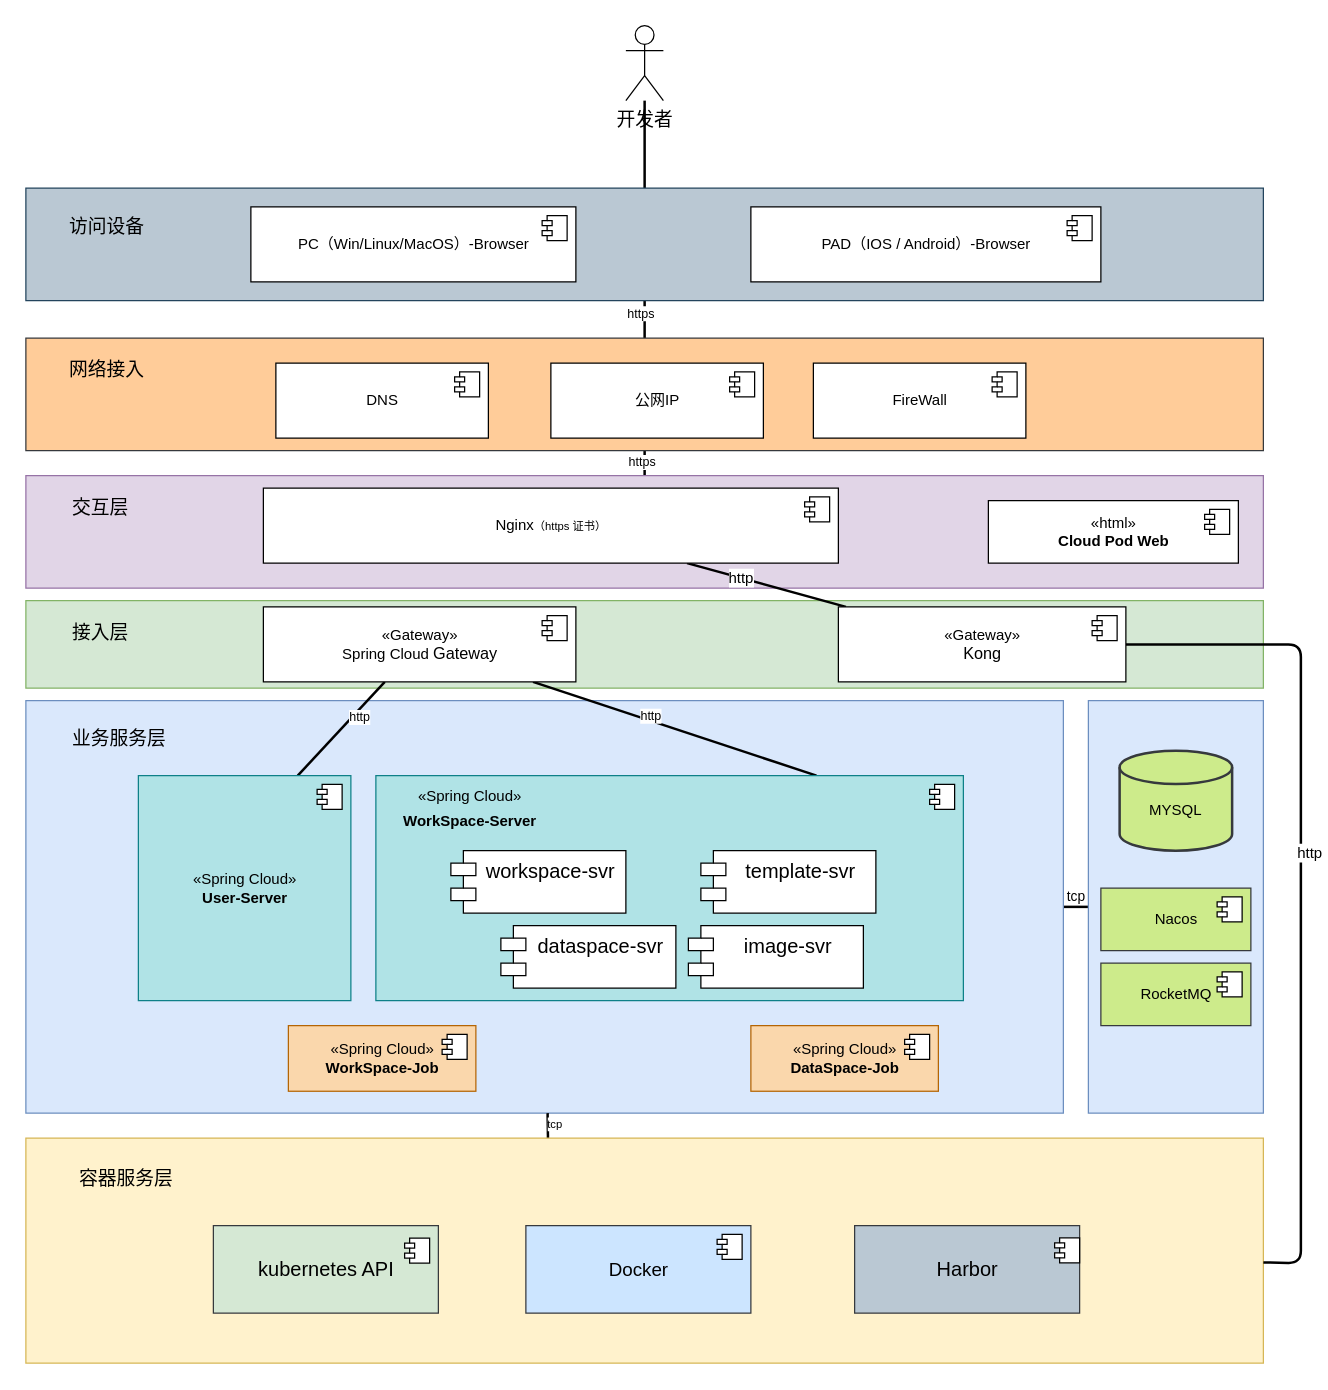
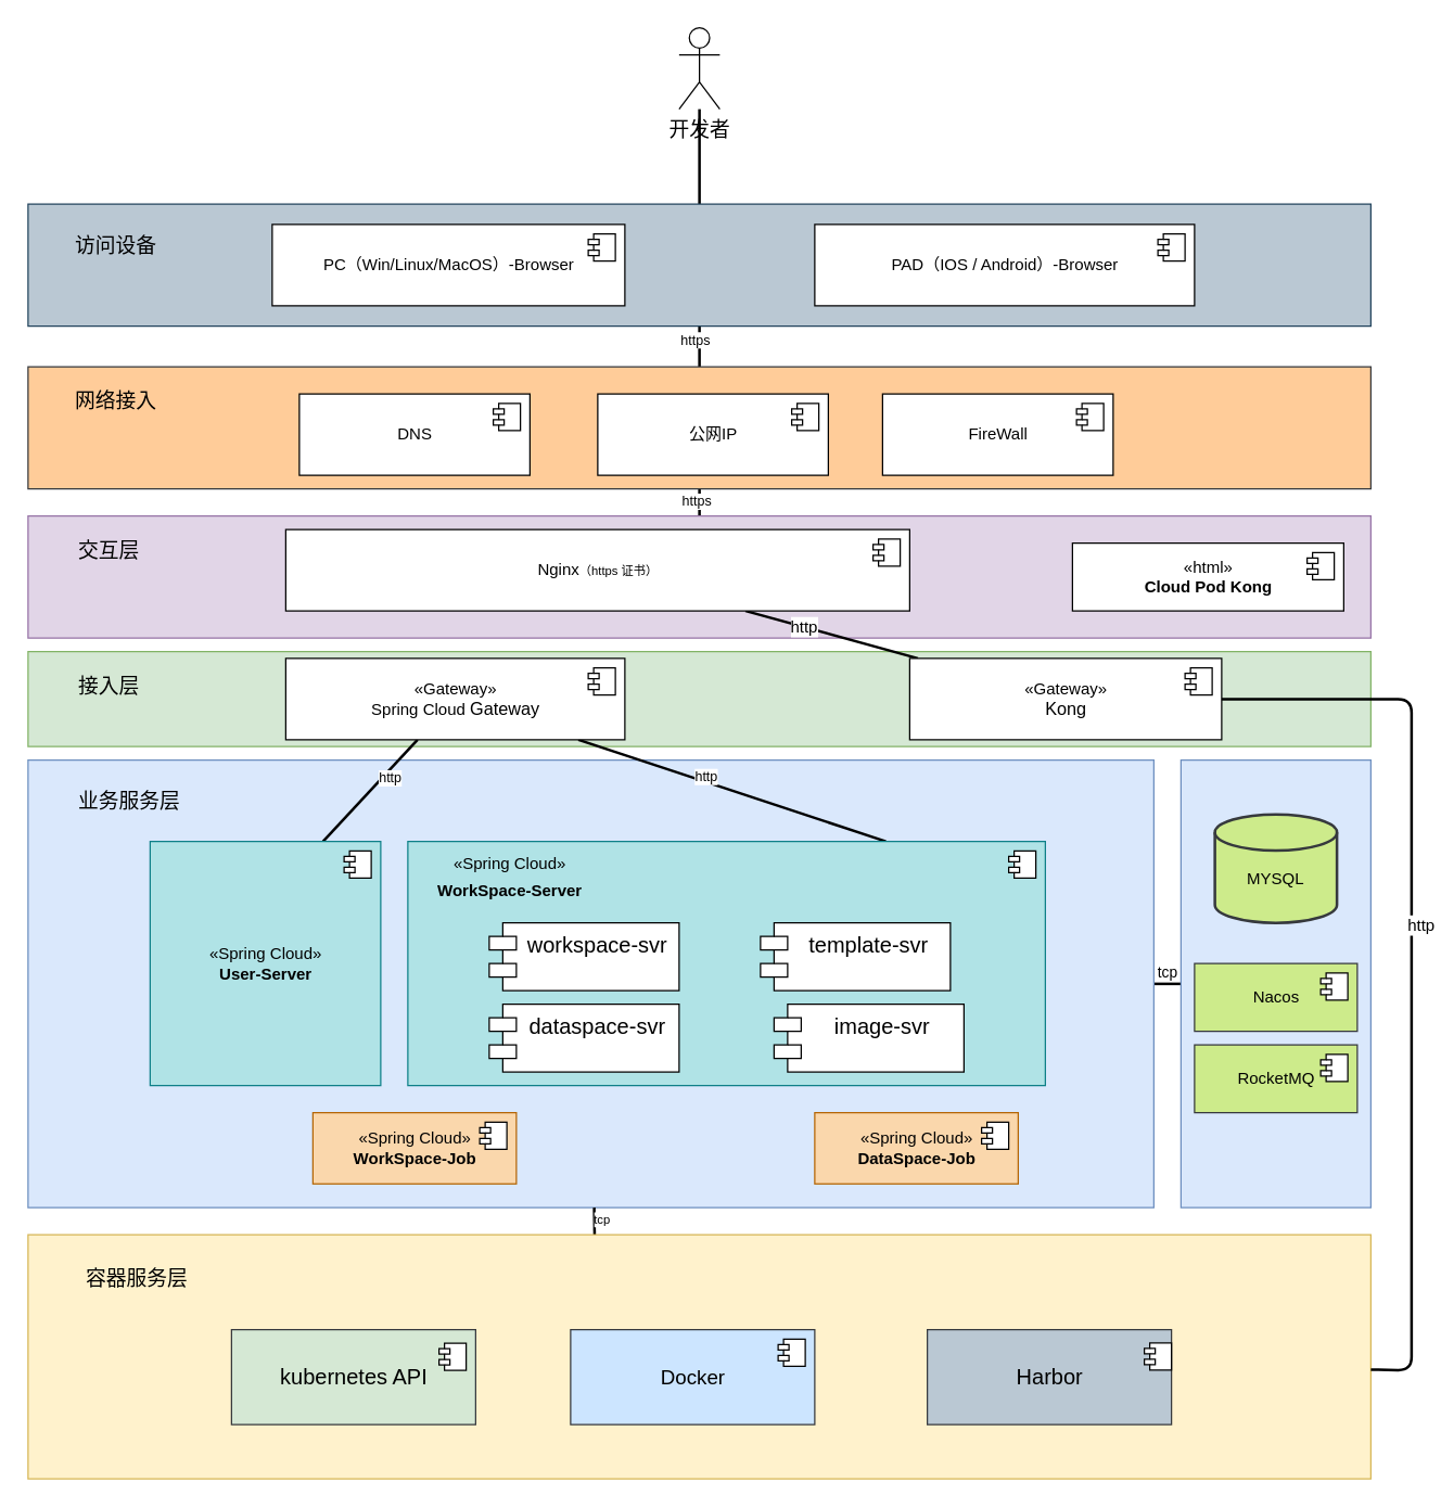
  <mxCell id="0" />
  <mxCell id="1" parent="0" />
  <mxCell id="2" style="edgeStyle=none;html=1;strokeWidth=2;fontSize=16;endArrow=none;endFill=0;" parent="1" source="4" target="5" edge="1"><mxGeometry relative="1" as="geometry" /></mxCell>
  <mxCell id="3" value="tcp" style="edgeLabel;html=1;align=center;verticalAlign=middle;resizable=0;points=[];" parent="2" vertex="1" connectable="0"><mxGeometry x="0.12" y="-4" relative="1" as="geometry"><mxPoint y="-5" as="offset" /></mxGeometry></mxCell>
  <mxCell id="4" value="" style="rounded=0;whiteSpace=wrap;html=1;fillColor=#dae8fc;strokeColor=#6c8ebf;fontSize=15;" parent="1" vertex="1"><mxGeometry x="870" y="560" width="140" height="330" as="geometry" /></mxCell>
  <mxCell id="5" value="" style="rounded=0;whiteSpace=wrap;html=1;fillColor=#dae8fc;strokeColor=#6c8ebf;fontSize=15;" parent="1" vertex="1"><mxGeometry x="20" y="560" width="830" height="330" as="geometry" /></mxCell>
  <mxCell id="6" value="业务服务层" style="text;html=1;strokeColor=none;fillColor=none;align=center;verticalAlign=middle;whiteSpace=wrap;rounded=0;fontSize=15;" parent="1" vertex="1"><mxGeometry x="45" y="580" width="100" height="20" as="geometry" /></mxCell>
  <mxCell id="7" style="edgeStyle=none;html=1;strokeWidth=2;fontSize=15;endArrow=none;endFill=0;endSize=6;" parent="1" source="8" target="64" edge="1"><mxGeometry relative="1" as="geometry"><mxPoint x="515" y="70" as="targetPoint" /></mxGeometry></mxCell>
  <mxCell id="8" value="开发者" style="shape=umlActor;verticalLabelPosition=bottom;verticalAlign=top;html=1;fontSize=15;" parent="1" vertex="1"><mxGeometry x="500" y="20" width="30" height="60" as="geometry" /></mxCell>
  <mxCell id="9" style="edgeStyle=none;html=1;strokeWidth=2;fontSize=10;endArrow=none;endFill=0;" parent="1" source="11" target="56" edge="1"><mxGeometry relative="1" as="geometry" /></mxCell>
  <mxCell id="10" value="https" style="edgeLabel;html=1;align=center;verticalAlign=middle;resizable=0;points=[];fontSize=10;" parent="9" vertex="1" connectable="0"><mxGeometry x="0.159" y="3" relative="1" as="geometry"><mxPoint as="offset" /></mxGeometry></mxCell>
  <mxCell id="11" value="" style="rounded=0;whiteSpace=wrap;html=1;fontSize=13;fillColor=#e1d5e7;strokeColor=#9673a6;" parent="1" vertex="1"><mxGeometry x="20" y="380" width="990" height="90" as="geometry" /></mxCell>
  <mxCell id="12" value="交互层" style="text;html=1;strokeColor=none;fillColor=none;align=center;verticalAlign=middle;whiteSpace=wrap;rounded=0;fontSize=15;" parent="1" vertex="1"><mxGeometry x="50" y="390" width="60" height="30" as="geometry" /></mxCell>
  <mxCell id="13" style="edgeStyle=none;html=1;endArrow=none;endFill=0;fontSize=15;strokeWidth=2;entryX=0.422;entryY=0.041;entryDx=0;entryDy=0;entryPerimeter=0;" parent="1" source="5" target="35" edge="1"><mxGeometry relative="1" as="geometry"><mxPoint x="435" y="910" as="sourcePoint" /></mxGeometry></mxCell>
  <mxCell id="14" value="tcp" style="edgeLabel;html=1;align=center;verticalAlign=middle;resizable=0;points=[];fontSize=9;" parent="13" vertex="1" connectable="0"><mxGeometry x="-0.343" y="5" relative="1" as="geometry"><mxPoint as="offset" /></mxGeometry></mxCell>
  <mxCell id="15" value="" style="rounded=0;whiteSpace=wrap;html=1;fontSize=13;fillColor=#d5e8d4;strokeColor=#82b366;" parent="1" vertex="1"><mxGeometry x="20" y="480" width="990" height="70" as="geometry" /></mxCell>
  <mxCell id="16" value="接入层" style="text;html=1;strokeColor=none;fillColor=none;align=center;verticalAlign=middle;whiteSpace=wrap;rounded=0;fontSize=15;" parent="1" vertex="1"><mxGeometry x="40" y="490" width="80" height="30" as="geometry" /></mxCell>
  <mxCell id="17" style="edgeStyle=none;html=1;entryX=0.75;entryY=0;entryDx=0;entryDy=0;strokeWidth=2;fontSize=15;endArrow=none;endFill=0;" parent="1" source="21" target="23" edge="1"><mxGeometry relative="1" as="geometry" /></mxCell>
  <mxCell id="18" value="http" style="edgeLabel;html=1;align=center;verticalAlign=middle;resizable=0;points=[];fontSize=10;" parent="17" vertex="1" connectable="0"><mxGeometry x="-0.311" y="3" relative="1" as="geometry"><mxPoint x="1" as="offset" /></mxGeometry></mxCell>
  <mxCell id="19" style="edgeStyle=none;html=1;entryX=0.75;entryY=0;entryDx=0;entryDy=0;strokeWidth=2;fontSize=15;endArrow=none;endFill=0;" parent="1" source="21" target="43" edge="1"><mxGeometry relative="1" as="geometry" /></mxCell>
  <mxCell id="20" value="http" style="edgeLabel;html=1;align=center;verticalAlign=middle;resizable=0;points=[];fontSize=10;" parent="19" vertex="1" connectable="0"><mxGeometry x="-0.19" y="4" relative="1" as="geometry"><mxPoint as="offset" /></mxGeometry></mxCell>
  <mxCell id="21" value="«Gateway»&lt;br&gt;Spring Cloud&amp;nbsp;&lt;span style=&quot;font-size: 13px;&quot;&gt;Gateway&lt;/span&gt;" style="html=1;dropTarget=0;" parent="1" vertex="1"><mxGeometry x="210" y="485" width="250" height="60" as="geometry" /></mxCell>
  <mxCell id="22" value="" style="shape=module;jettyWidth=8;jettyHeight=4;" parent="21" vertex="1"><mxGeometry x="1" width="20" height="20" relative="1" as="geometry"><mxPoint x="-27" y="7" as="offset" /></mxGeometry></mxCell>
  <mxCell id="23" value="«Spring Cloud»&lt;br&gt;&lt;b&gt;User-Server&lt;/b&gt;" style="html=1;dropTarget=0;fillColor=#b0e3e6;strokeColor=#0e8088;" parent="1" vertex="1"><mxGeometry x="110" y="620" width="170" height="180" as="geometry" /></mxCell>
  <mxCell id="24" value="" style="shape=module;jettyWidth=8;jettyHeight=4;" parent="23" vertex="1"><mxGeometry x="1" width="20" height="20" relative="1" as="geometry"><mxPoint x="-27" y="7" as="offset" /></mxGeometry></mxCell>
  <mxCell id="25" value="&lt;br&gt;MYSQL" style="strokeWidth=2;html=1;shape=mxgraph.flowchart.database;whiteSpace=wrap;fillColor=#cdeb8b;strokeColor=#36393d;" parent="1" vertex="1"><mxGeometry x="895" y="600" width="90" height="80" as="geometry" /></mxCell>
  <mxCell id="26" value="«Spring Cloud»&lt;br&gt;&lt;b&gt;WorkSpace-Job&lt;/b&gt;" style="html=1;dropTarget=0;fillColor=#fad7ac;strokeColor=#b46504;" parent="1" vertex="1"><mxGeometry x="230" y="820" width="150" height="52.5" as="geometry" /></mxCell>
  <mxCell id="27" value="" style="shape=module;jettyWidth=8;jettyHeight=4;" parent="26" vertex="1"><mxGeometry x="1" width="20" height="20" relative="1" as="geometry"><mxPoint x="-27" y="7" as="offset" /></mxGeometry></mxCell>
  <mxCell id="28" value="«Spring Cloud»&lt;br&gt;&lt;b&gt;DataSpace-Job&lt;/b&gt;" style="html=1;dropTarget=0;fillColor=#fad7ac;strokeColor=#b46504;" parent="1" vertex="1"><mxGeometry x="600" y="820" width="150" height="52.5" as="geometry" /></mxCell>
  <mxCell id="29" value="" style="shape=module;jettyWidth=8;jettyHeight=4;" parent="28" vertex="1"><mxGeometry x="1" width="20" height="20" relative="1" as="geometry"><mxPoint x="-27" y="7" as="offset" /></mxGeometry></mxCell>
  <mxCell id="30" value="Nacos" style="html=1;dropTarget=0;fillColor=#cdeb8b;strokeColor=#36393d;" parent="1" vertex="1"><mxGeometry x="880" y="710" width="120" height="50" as="geometry" /></mxCell>
  <mxCell id="31" value="" style="shape=module;jettyWidth=8;jettyHeight=4;" parent="30" vertex="1"><mxGeometry x="1" width="20" height="20" relative="1" as="geometry"><mxPoint x="-27" y="7" as="offset" /></mxGeometry></mxCell>
  <mxCell id="32" value="RocketMQ" style="html=1;dropTarget=0;fillColor=#cdeb8b;strokeColor=#36393d;" parent="1" vertex="1"><mxGeometry x="880" y="770" width="120" height="50" as="geometry" /></mxCell>
  <mxCell id="33" value="" style="shape=module;jettyWidth=8;jettyHeight=4;" parent="32" vertex="1"><mxGeometry x="1" width="20" height="20" relative="1" as="geometry"><mxPoint x="-27" y="7" as="offset" /></mxGeometry></mxCell>
  <mxCell id="34" value="" style="group;fontSize=13;" parent="1" vertex="1" connectable="0"><mxGeometry x="20" y="910" width="990" height="180" as="geometry" /></mxCell>
  <mxCell id="35" value="" style="rounded=0;whiteSpace=wrap;html=1;container=0;fillColor=#fff2cc;strokeColor=#d6b656;fontSize=15;" parent="34" vertex="1"><mxGeometry width="990" height="180" as="geometry" /></mxCell>
  <mxCell id="36" value="容器服务层" style="text;html=1;align=center;verticalAlign=middle;resizable=0;points=[];autosize=1;strokeColor=none;fillColor=none;fontSize=15;container=0;" parent="34" vertex="1"><mxGeometry x="30" y="17.027" width="100" height="30" as="geometry" /></mxCell>
  <mxCell id="37" value="kubernetes API" style="html=1;dropTarget=0;fillColor=#d5e8d4;strokeColor=#36393d;fontSize=16;container=0;" parent="34" vertex="1"><mxGeometry x="150" y="70" width="180" height="70" as="geometry" /></mxCell>
  <mxCell id="38" value="Harbor" style="html=1;dropTarget=0;fillColor=#bac8d3;strokeColor=#36393d;fontSize=16;container=0;" parent="34" vertex="1"><mxGeometry x="663" y="70" width="180" height="70" as="geometry" /></mxCell>
  <mxCell id="39" value="" style="shape=module;jettyWidth=8;jettyHeight=4;container=0;" parent="34" vertex="1"><mxGeometry x="303" y="80" width="20" height="20" as="geometry"><mxPoint x="-27" y="7" as="offset" /></mxGeometry></mxCell>
  <mxCell id="40" value="" style="shape=module;jettyWidth=8;jettyHeight=4;container=0;" parent="34" vertex="1"><mxGeometry x="823" y="79.75" width="20" height="20" as="geometry"><mxPoint x="-27" y="7" as="offset" /></mxGeometry></mxCell>
  <mxCell id="41" value="&lt;span style=&quot;font-size: 15px;&quot;&gt;Docker&lt;/span&gt;" style="html=1;dropTarget=0;fontSize=15;fillColor=#cce5ff;strokeColor=#36393d;fontStyle=0" parent="34" vertex="1"><mxGeometry x="400" y="70" width="180" height="70" as="geometry" /></mxCell>
  <mxCell id="42" value="" style="shape=module;jettyWidth=8;jettyHeight=4;fontSize=16;" parent="41" vertex="1"><mxGeometry x="1" width="20" height="20" relative="1" as="geometry"><mxPoint x="-27" y="7" as="offset" /></mxGeometry></mxCell>
  <mxCell id="43" value="" style="html=1;dropTarget=0;fillColor=#b0e3e6;strokeColor=#0e8088;" parent="1" vertex="1"><mxGeometry x="300" y="620" width="470" height="180" as="geometry" /></mxCell>
  <mxCell id="44" value="" style="shape=module;jettyWidth=8;jettyHeight=4;" parent="43" vertex="1"><mxGeometry x="1" width="20" height="20" relative="1" as="geometry"><mxPoint x="-27" y="7" as="offset" /></mxGeometry></mxCell>
  <mxCell id="45" value="&lt;span style=&quot;font-size: 12px;&quot;&gt;«Spring Cloud»&lt;/span&gt;&lt;br style=&quot;border-color: var(--border-color); font-size: 12px;&quot;&gt;&lt;b style=&quot;border-color: var(--border-color); font-size: 12px;&quot;&gt;WorkSpace-Server&lt;/b&gt;" style="text;html=1;align=center;verticalAlign=middle;resizable=0;points=[];autosize=1;strokeColor=none;fillColor=none;fontSize=16;" parent="1" vertex="1"><mxGeometry x="310" y="620" width="130" height="50" as="geometry" /></mxCell>
  <mxCell id="46" value="workspace-svr" style="shape=module;align=left;spacingLeft=20;align=center;verticalAlign=top;fontSize=16;" parent="1" vertex="1"><mxGeometry x="360" y="680" width="140" height="50" as="geometry" /></mxCell>
  <mxCell id="47" value="template-svr" style="shape=module;align=left;spacingLeft=20;align=center;verticalAlign=top;fontSize=16;" parent="1" vertex="1"><mxGeometry x="560" y="680" width="140" height="50" as="geometry" /></mxCell>
- <mxCell id="48" value="dataspace-svr" style="shape=module;align=left;spacingLeft=20;align=center;verticalAlign=top;fontSize=16;" parent="1" vertex="1"><mxGeometry x="400" y="740" width="140" height="50" as="geometry" /></mxCell>
- <mxCell id="49" value="image-svr" style="shape=module;align=left;spacingLeft=20;align=center;verticalAlign=top;fontSize=16;" parent="1" vertex="1"><mxGeometry x="550" y="740" width="140" height="50" as="geometry" /></mxCell>
+ <mxCell id="48" value="dataspace-svr" style="shape=module;align=left;spacingLeft=20;align=center;verticalAlign=top;fontSize=16;" parent="1" vertex="1"><mxGeometry x="360" y="740" width="140" height="50" as="geometry" /></mxCell>
+ <mxCell id="49" value="image-svr" style="shape=module;align=left;spacingLeft=20;align=center;verticalAlign=top;fontSize=16;" parent="1" vertex="1"><mxGeometry x="570" y="740" width="140" height="50" as="geometry" /></mxCell>
  <mxCell id="50" style="edgeStyle=none;html=1;strokeWidth=2;fontSize=10;endArrow=none;endFill=0;entryX=0.5;entryY=0;entryDx=0;entryDy=0;" parent="1" source="64" target="56" edge="1"><mxGeometry relative="1" as="geometry"><mxPoint x="515" y="130" as="sourcePoint" /><mxPoint x="460" y="270" as="targetPoint" /></mxGeometry></mxCell>
  <mxCell id="51" value="https" style="edgeLabel;html=1;align=center;verticalAlign=middle;resizable=0;points=[];fontSize=10;" parent="50" vertex="1" connectable="0"><mxGeometry x="-0.367" y="-4" relative="1" as="geometry"><mxPoint as="offset" /></mxGeometry></mxCell>
  <mxCell id="52" style="edgeStyle=none;html=1;fontSize=10;endArrow=none;endFill=0;strokeWidth=2;" edge="1" parent="1" source="54" target="74"><mxGeometry relative="1" as="geometry" /></mxCell>
  <mxCell id="53" value="http" style="edgeLabel;html=1;align=center;verticalAlign=middle;resizable=0;points=[];fontSize=12;" vertex="1" connectable="0" parent="52"><mxGeometry x="-0.331" relative="1" as="geometry"><mxPoint as="offset" /></mxGeometry></mxCell>
  <mxCell id="54" value="Nginx&lt;font style=&quot;font-size: 9px;&quot;&gt;（https 证书）&lt;/font&gt;" style="html=1;dropTarget=0;" parent="1" vertex="1"><mxGeometry x="210" y="390" width="460" height="60" as="geometry" /></mxCell>
  <mxCell id="55" value="" style="shape=module;jettyWidth=8;jettyHeight=4;" parent="54" vertex="1"><mxGeometry x="1" width="20" height="20" relative="1" as="geometry"><mxPoint x="-27" y="7" as="offset" /></mxGeometry></mxCell>
  <mxCell id="56" value="" style="rounded=0;whiteSpace=wrap;html=1;fontSize=13;fillColor=#ffcc99;strokeColor=#36393d;" parent="1" vertex="1"><mxGeometry x="20" y="270" width="990" height="90" as="geometry" /></mxCell>
  <mxCell id="57" value="网络接入" style="text;html=1;strokeColor=none;fillColor=none;align=center;verticalAlign=middle;whiteSpace=wrap;rounded=0;fontSize=15;" parent="1" vertex="1"><mxGeometry x="50" y="280" width="70" height="30" as="geometry" /></mxCell>
  <mxCell id="58" value="DNS" style="html=1;dropTarget=0;" parent="1" vertex="1"><mxGeometry x="220" y="290" width="170" height="60" as="geometry" /></mxCell>
  <mxCell id="59" value="" style="shape=module;jettyWidth=8;jettyHeight=4;" parent="58" vertex="1"><mxGeometry x="1" width="20" height="20" relative="1" as="geometry"><mxPoint x="-27" y="7" as="offset" /></mxGeometry></mxCell>
  <mxCell id="60" value="公网IP" style="html=1;dropTarget=0;" parent="1" vertex="1"><mxGeometry x="440" y="290" width="170" height="60" as="geometry" /></mxCell>
  <mxCell id="61" value="" style="shape=module;jettyWidth=8;jettyHeight=4;" parent="60" vertex="1"><mxGeometry x="1" width="20" height="20" relative="1" as="geometry"><mxPoint x="-27" y="7" as="offset" /></mxGeometry></mxCell>
  <mxCell id="62" value="FireWall" style="html=1;dropTarget=0;" parent="1" vertex="1"><mxGeometry x="650" y="290" width="170" height="60" as="geometry" /></mxCell>
  <mxCell id="63" value="" style="shape=module;jettyWidth=8;jettyHeight=4;" parent="62" vertex="1"><mxGeometry x="1" width="20" height="20" relative="1" as="geometry"><mxPoint x="-27" y="7" as="offset" /></mxGeometry></mxCell>
  <mxCell id="64" value="" style="rounded=0;whiteSpace=wrap;html=1;fontSize=13;fillColor=#bac8d3;strokeColor=#23445d;" parent="1" vertex="1"><mxGeometry x="20" y="150" width="990" height="90" as="geometry" /></mxCell>
  <mxCell id="65" value="PC（Win/Linux/MacOS）-Browser" style="html=1;dropTarget=0;" parent="1" vertex="1"><mxGeometry x="200" y="165" width="260" height="60" as="geometry" /></mxCell>
  <mxCell id="66" value="" style="shape=module;jettyWidth=8;jettyHeight=4;" parent="65" vertex="1"><mxGeometry x="1" width="20" height="20" relative="1" as="geometry"><mxPoint x="-27" y="7" as="offset" /></mxGeometry></mxCell>
  <mxCell id="67" value="访问设备" style="text;html=1;strokeColor=none;fillColor=none;align=center;verticalAlign=middle;whiteSpace=wrap;rounded=0;fontSize=15;" parent="1" vertex="1"><mxGeometry x="50" y="165" width="70" height="30" as="geometry" /></mxCell>
  <mxCell id="68" value="PAD（IOS / Android）-Browser" style="html=1;dropTarget=0;" parent="1" vertex="1"><mxGeometry x="600" y="165" width="280" height="60" as="geometry" /></mxCell>
  <mxCell id="69" value="" style="shape=module;jettyWidth=8;jettyHeight=4;" parent="68" vertex="1"><mxGeometry x="1" width="20" height="20" relative="1" as="geometry"><mxPoint x="-27" y="7" as="offset" /></mxGeometry></mxCell>
- <mxCell id="70" value="«html»&lt;br style=&quot;border-color: var(--border-color);&quot;&gt;&lt;span style=&quot;border-color: var(--border-color);&quot;&gt;&lt;b style=&quot;&quot;&gt;&lt;font style=&quot;font-size: 12px;&quot;&gt;Cloud Pod Web&lt;/font&gt;&lt;/b&gt;&lt;/span&gt;" style="html=1;dropTarget=0;" vertex="1" parent="1"><mxGeometry x="790" y="400" width="200" height="50" as="geometry" /></mxCell>
+ <mxCell id="70" value="«html»&lt;br style=&quot;border-color: var(--border-color);&quot;&gt;&lt;span style=&quot;border-color: var(--border-color);&quot;&gt;&lt;b style=&quot;&quot;&gt;&lt;font style=&quot;font-size: 12px;&quot;&gt;Cloud Pod Kong&lt;/font&gt;&lt;/b&gt;&lt;/span&gt;" style="html=1;dropTarget=0;" vertex="1" parent="1"><mxGeometry x="790" y="400" width="200" height="50" as="geometry" /></mxCell>
  <mxCell id="71" value="" style="shape=module;jettyWidth=8;jettyHeight=4;" vertex="1" parent="70"><mxGeometry x="1" width="20" height="20" relative="1" as="geometry"><mxPoint x="-27" y="7" as="offset" /></mxGeometry></mxCell>
  <mxCell id="72" style="edgeStyle=none;html=1;fontSize=12;endArrow=none;endFill=0;strokeWidth=2;" edge="1" parent="1" source="74" target="35"><mxGeometry relative="1" as="geometry"><mxPoint x="800" y="910" as="targetPoint" /><Array as="points"><mxPoint x="1040" y="515" /><mxPoint x="1040" y="1010" /></Array></mxGeometry></mxCell>
  <mxCell id="73" value="http" style="edgeLabel;html=1;align=center;verticalAlign=middle;resizable=0;points=[];fontSize=12;" vertex="1" connectable="0" parent="72"><mxGeometry x="-0.08" y="6" relative="1" as="geometry"><mxPoint as="offset" /></mxGeometry></mxCell>
  <mxCell id="74" value="«Gateway»&lt;br&gt;&lt;span style=&quot;font-size: 13px;&quot;&gt;Kong&lt;/span&gt;" style="html=1;dropTarget=0;" vertex="1" parent="1"><mxGeometry x="670" y="485" width="230" height="60" as="geometry" /></mxCell>
  <mxCell id="75" value="" style="shape=module;jettyWidth=8;jettyHeight=4;" vertex="1" parent="74"><mxGeometry x="1" width="20" height="20" relative="1" as="geometry"><mxPoint x="-27" y="7" as="offset" /></mxGeometry></mxCell>
